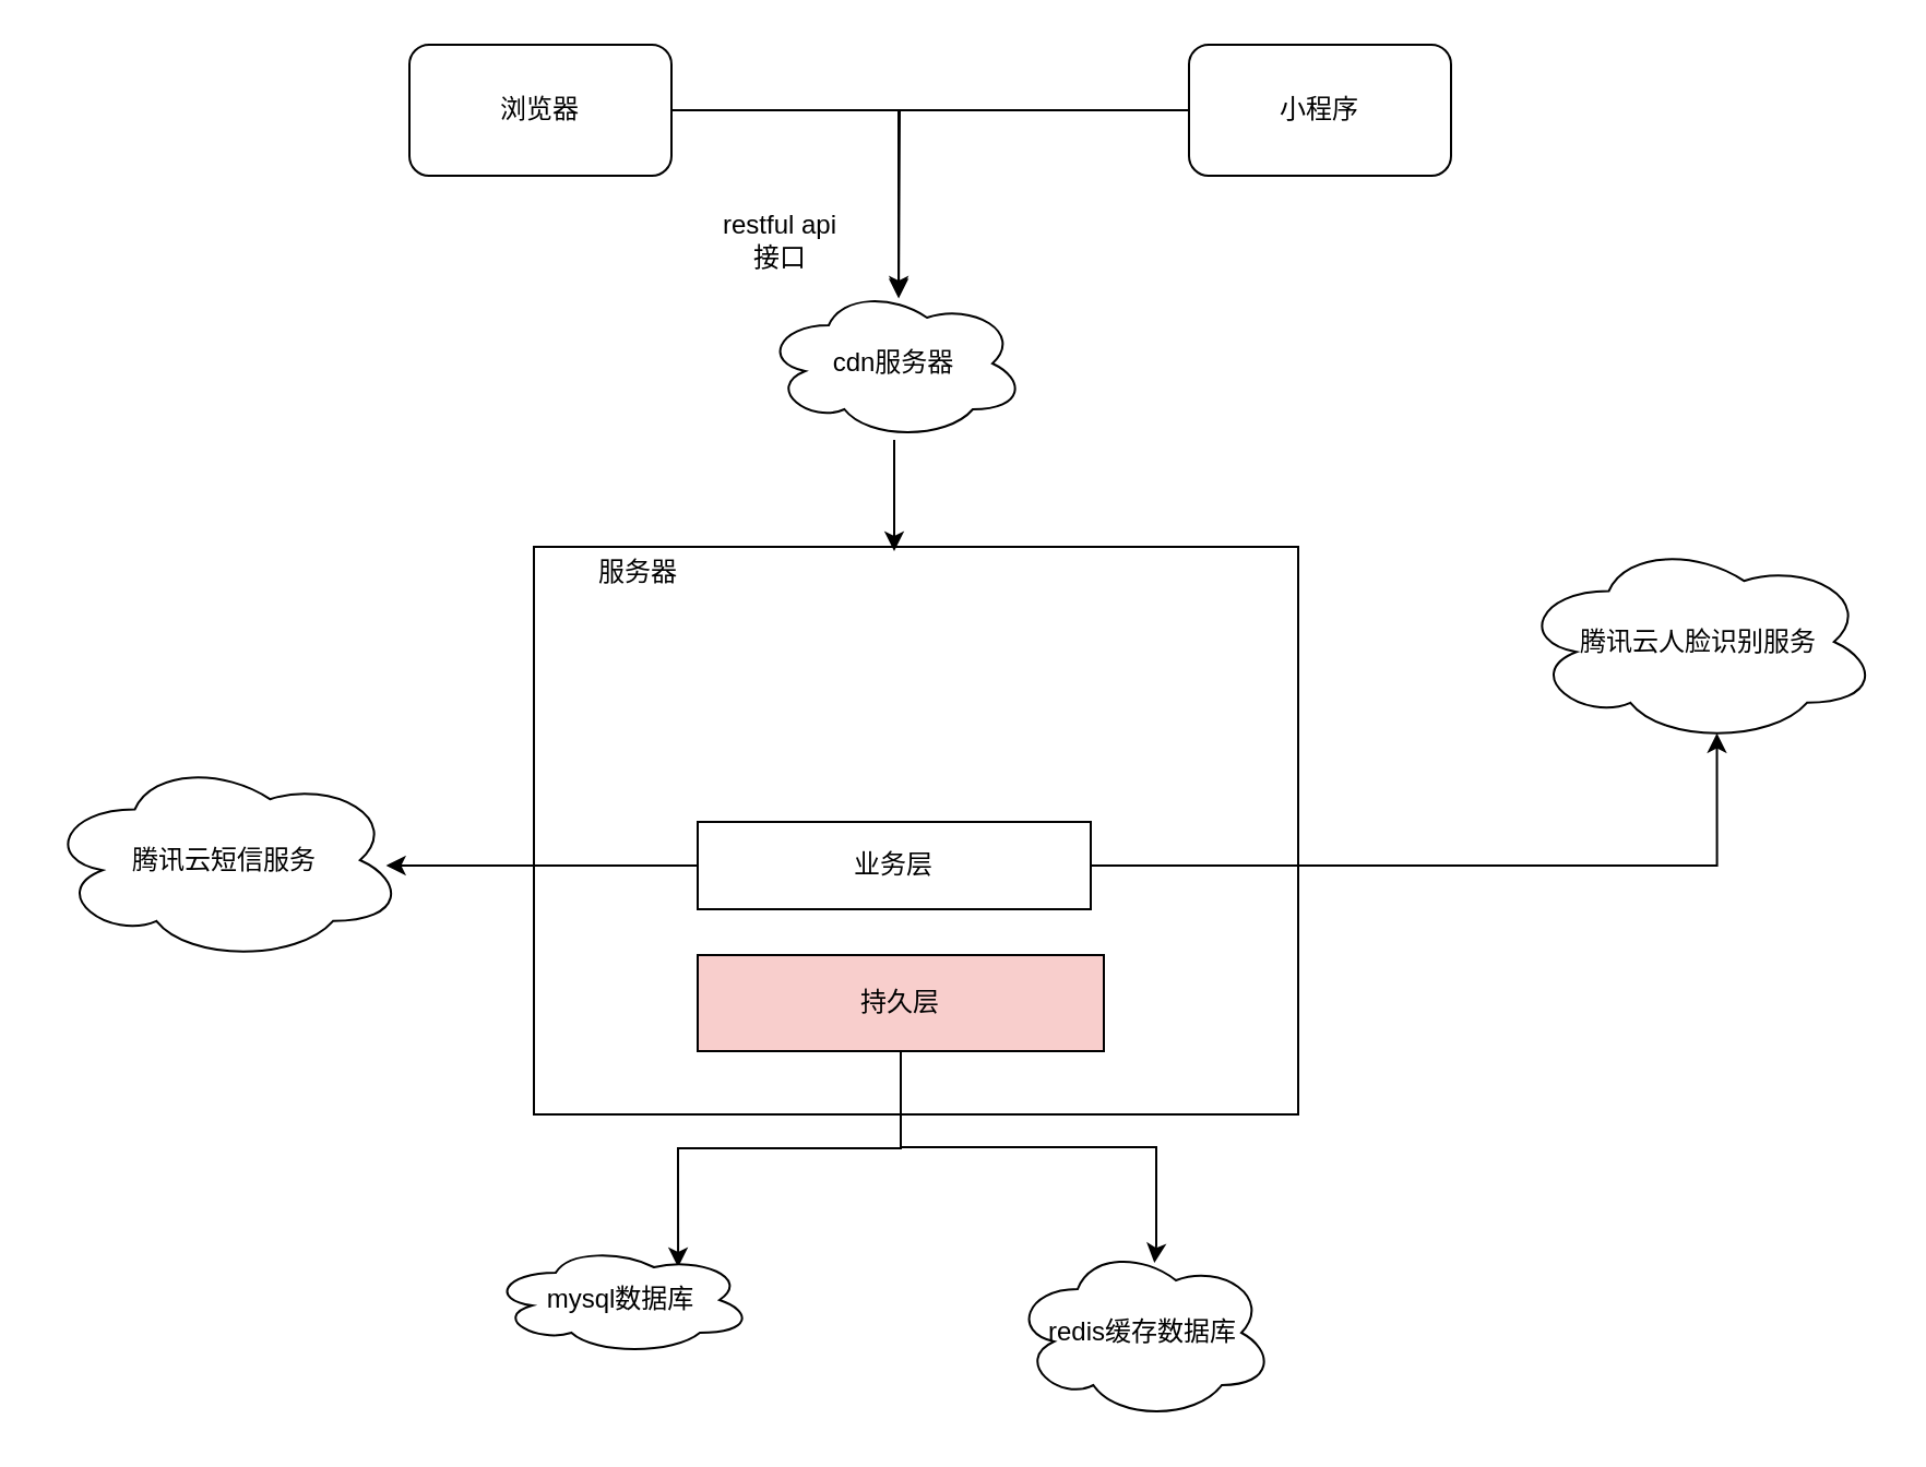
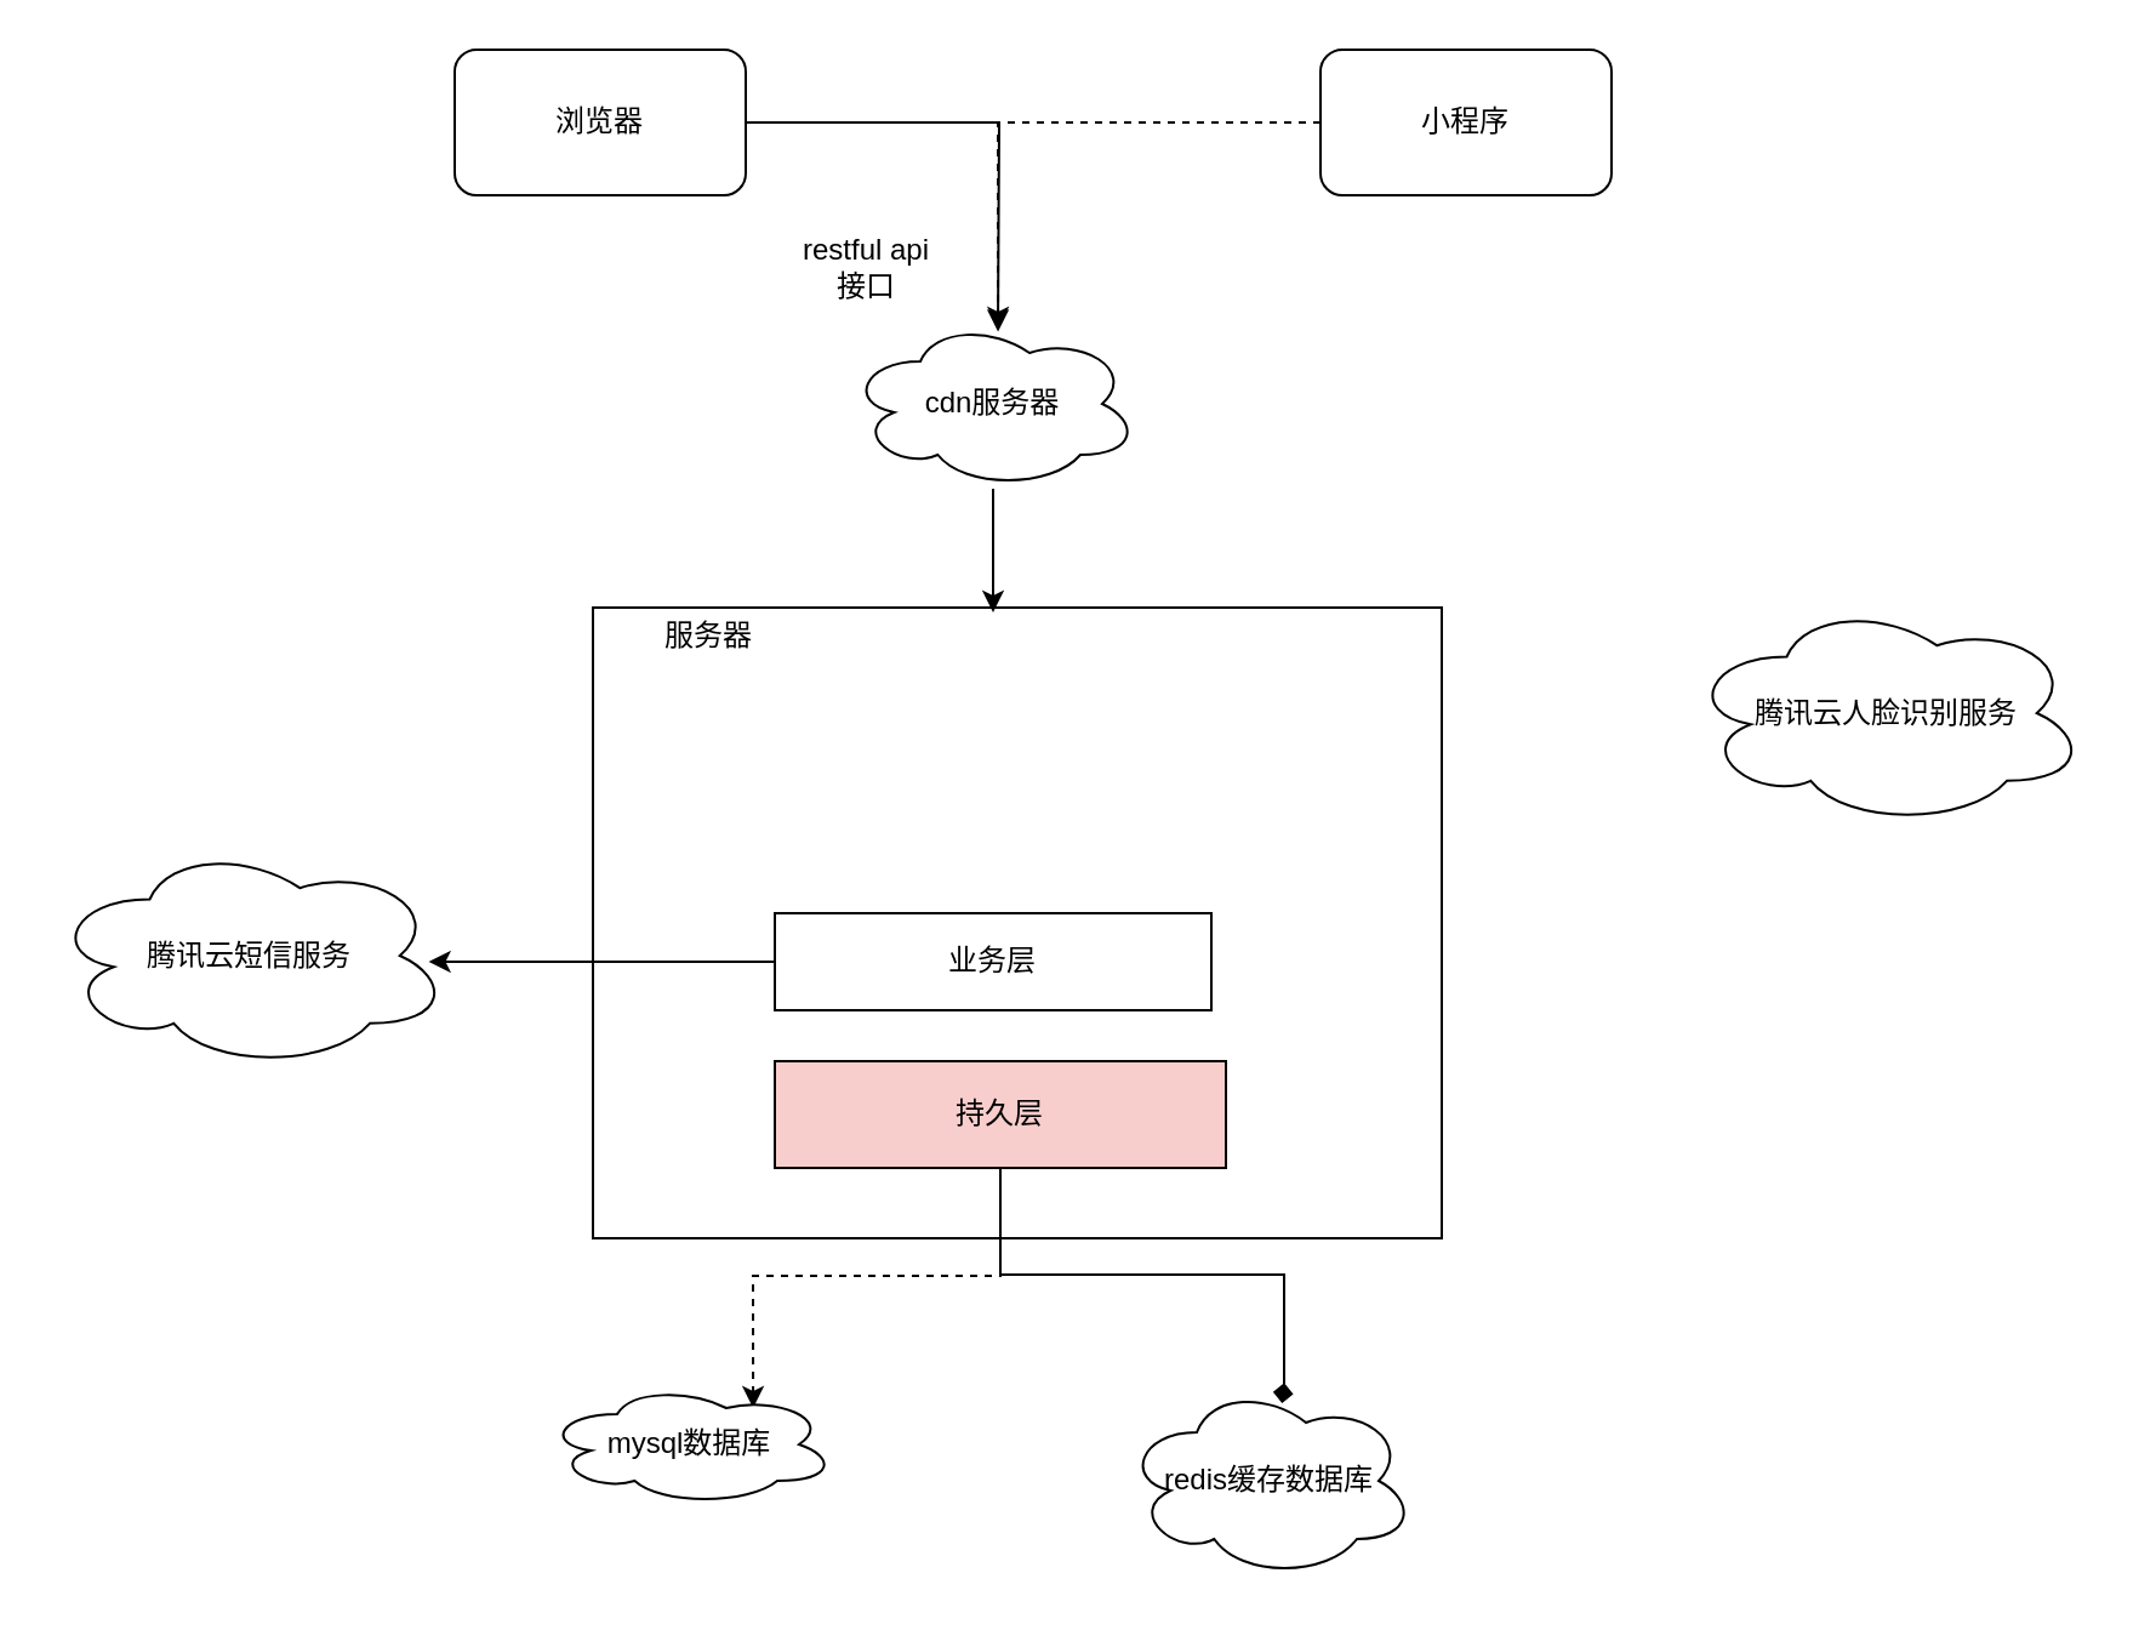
  <mxCell id="0" />
  <mxCell id="1" parent="0" />
  <mxCell id="2" style="edgeStyle=orthogonalEdgeStyle;rounded=0;orthogonalLoop=1;jettySize=auto;html=1;" edge="1" parent="1" source="3"><mxGeometry relative="1" as="geometry"><mxPoint x="411" y="135" as="targetPoint" /></mxGeometry></mxCell>
  <mxCell id="3" value="浏览器" style="rounded=1;whiteSpace=wrap;html=1;" vertex="1" parent="1"><mxGeometry x="187" y="20" width="120" height="60" as="geometry" /></mxCell>
- <mxCell id="4" style="edgeStyle=orthogonalEdgeStyle;rounded=0;orthogonalLoop=1;jettySize=auto;html=1;entryX=0.517;entryY=0.075;entryDx=0;entryDy=0;entryPerimeter=0;" edge="1" parent="1" source="5" target="20"><mxGeometry relative="1" as="geometry" /></mxCell>
+ <mxCell id="4" style="edgeStyle=orthogonalEdgeStyle;rounded=0;orthogonalLoop=1;jettySize=auto;html=1;entryX=0.517;entryY=0.075;entryDx=0;entryDy=0;entryPerimeter=0;dashed=1;" edge="1" parent="1" source="5" target="20"><mxGeometry relative="1" as="geometry" /></mxCell>
  <mxCell id="5" value="小程序" style="rounded=1;whiteSpace=wrap;html=1;" vertex="1" parent="1"><mxGeometry x="544" y="20" width="120" height="60" as="geometry" /></mxCell>
  <mxCell id="6" value="" style="rounded=0;whiteSpace=wrap;html=1;" vertex="1" parent="1"><mxGeometry x="244" y="250" width="350" height="260" as="geometry" /></mxCell>
  <mxCell id="7" value="服务器&lt;br&gt;" style="text;html=1;strokeColor=none;fillColor=none;align=center;verticalAlign=middle;whiteSpace=wrap;rounded=0;" vertex="1" parent="1"><mxGeometry x="262" y="247" width="60" height="30" as="geometry" /></mxCell>
  <mxCell id="8" value="restful api接口" style="text;html=1;strokeColor=none;fillColor=none;align=center;verticalAlign=middle;whiteSpace=wrap;rounded=0;" vertex="1" parent="1"><mxGeometry x="327" y="95" width="60" height="30" as="geometry" /></mxCell>
  <mxCell id="9" style="edgeStyle=orthogonalEdgeStyle;rounded=0;orthogonalLoop=1;jettySize=auto;html=1;entryX=0.16;entryY=0.55;entryDx=0;entryDy=0;entryPerimeter=0;exitX=0.16;exitY=0.55;exitDx=0;exitDy=0;exitPerimeter=0;" edge="1" parent="1" source="18" target="18"><mxGeometry relative="1" as="geometry" /></mxCell>
- <mxCell id="10" style="edgeStyle=orthogonalEdgeStyle;rounded=0;orthogonalLoop=1;jettySize=auto;html=1;exitX=1;exitY=0.5;exitDx=0;exitDy=0;entryX=0.55;entryY=0.95;entryDx=0;entryDy=0;entryPerimeter=0;" edge="1" parent="1" source="12" target="18"><mxGeometry relative="1" as="geometry" /></mxCell>
  <mxCell id="11" style="edgeStyle=orthogonalEdgeStyle;rounded=0;orthogonalLoop=1;jettySize=auto;html=1;" edge="1" parent="1" source="12"><mxGeometry relative="1" as="geometry"><mxPoint x="176.294" y="396" as="targetPoint" /></mxGeometry></mxCell>
  <mxCell id="12" value="业务层" style="rounded=0;whiteSpace=wrap;html=1;" vertex="1" parent="1"><mxGeometry x="319" y="376" width="180" height="40" as="geometry" /></mxCell>
- <mxCell id="13" style="edgeStyle=orthogonalEdgeStyle;rounded=0;orthogonalLoop=1;jettySize=auto;html=1;entryX=0.717;entryY=0.2;entryDx=0;entryDy=0;entryPerimeter=0;" edge="1" parent="1" source="15" target="16"><mxGeometry relative="1" as="geometry" /></mxCell>
- <mxCell id="14" style="edgeStyle=orthogonalEdgeStyle;rounded=0;orthogonalLoop=1;jettySize=auto;html=1;entryX=0.543;entryY=0.1;entryDx=0;entryDy=0;entryPerimeter=0;" edge="1" parent="1" source="15" target="17"><mxGeometry relative="1" as="geometry"><mxPoint x="503.667" y="569.667" as="targetPoint" /><Array as="points"><mxPoint x="412" y="525" /><mxPoint x="529" y="525" /><mxPoint x="529" y="570" /><mxPoint x="528" y="570" /></Array></mxGeometry></mxCell>
+ <mxCell id="13" style="edgeStyle=orthogonalEdgeStyle;rounded=0;orthogonalLoop=1;jettySize=auto;html=1;entryX=0.717;entryY=0.2;entryDx=0;entryDy=0;entryPerimeter=0;dashed=1;" edge="1" parent="1" source="15" target="16"><mxGeometry relative="1" as="geometry" /></mxCell>
+ <mxCell id="14" style="edgeStyle=orthogonalEdgeStyle;rounded=0;orthogonalLoop=1;jettySize=auto;html=1;entryX=0.543;entryY=0.1;entryDx=0;entryDy=0;entryPerimeter=0;endArrow=diamond;" edge="1" parent="1" source="15" target="17"><mxGeometry relative="1" as="geometry"><mxPoint x="503.667" y="569.667" as="targetPoint" /><Array as="points"><mxPoint x="412" y="525" /><mxPoint x="529" y="525" /><mxPoint x="529" y="570" /><mxPoint x="528" y="570" /></Array></mxGeometry></mxCell>
  <mxCell id="15" value="持久层" style="rounded=0;whiteSpace=wrap;html=1;fillColor=#f8cecc;" vertex="1" parent="1"><mxGeometry x="319" y="437" width="186" height="44" as="geometry" /></mxCell>
  <mxCell id="16" value="mysql数据库" style="ellipse;shape=cloud;whiteSpace=wrap;html=1;" vertex="1" parent="1"><mxGeometry x="224" y="570" width="120" height="50" as="geometry" /></mxCell>
  <mxCell id="17" value="redis缓存数据库" style="ellipse;shape=cloud;whiteSpace=wrap;html=1;" vertex="1" parent="1"><mxGeometry x="463" y="570" width="120" height="80" as="geometry" /></mxCell>
  <mxCell id="18" value="腾讯云人脸识别服务" style="ellipse;shape=cloud;whiteSpace=wrap;html=1;" vertex="1" parent="1"><mxGeometry x="695" y="247" width="165" height="93" as="geometry" /></mxCell>
  <mxCell id="19" value="" style="edgeStyle=orthogonalEdgeStyle;rounded=0;orthogonalLoop=1;jettySize=auto;html=1;" edge="1" parent="1" source="20"><mxGeometry relative="1" as="geometry"><mxPoint x="409" y="252" as="targetPoint" /></mxGeometry></mxCell>
  <mxCell id="20" value="cdn服务器" style="ellipse;shape=cloud;whiteSpace=wrap;html=1;" vertex="1" parent="1"><mxGeometry x="349" y="131" width="120" height="70" as="geometry" /></mxCell>
  <mxCell id="21" value="腾讯云短信服务" style="ellipse;shape=cloud;whiteSpace=wrap;html=1;" vertex="1" parent="1"><mxGeometry x="20" y="347" width="165" height="93" as="geometry" /></mxCell>
